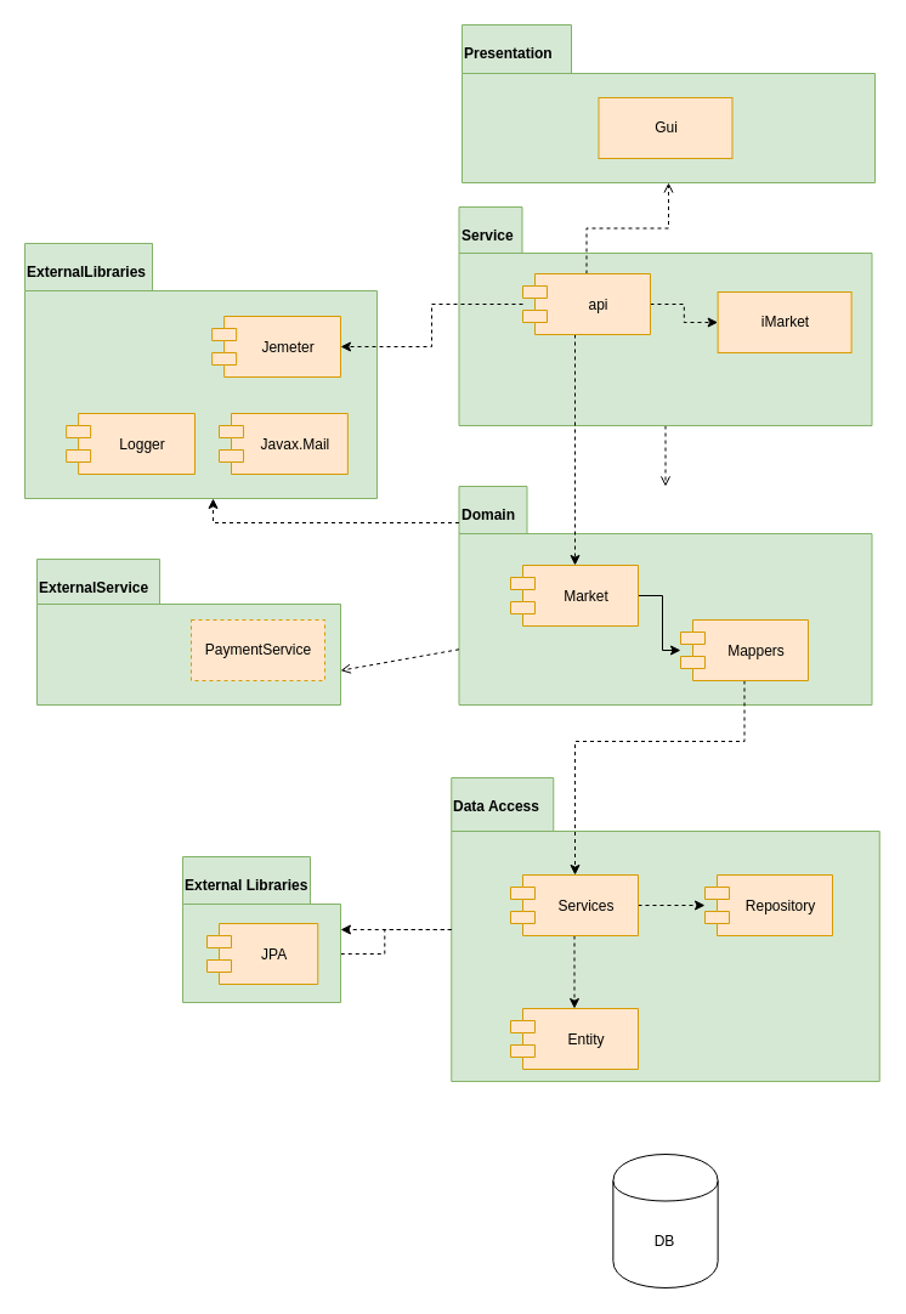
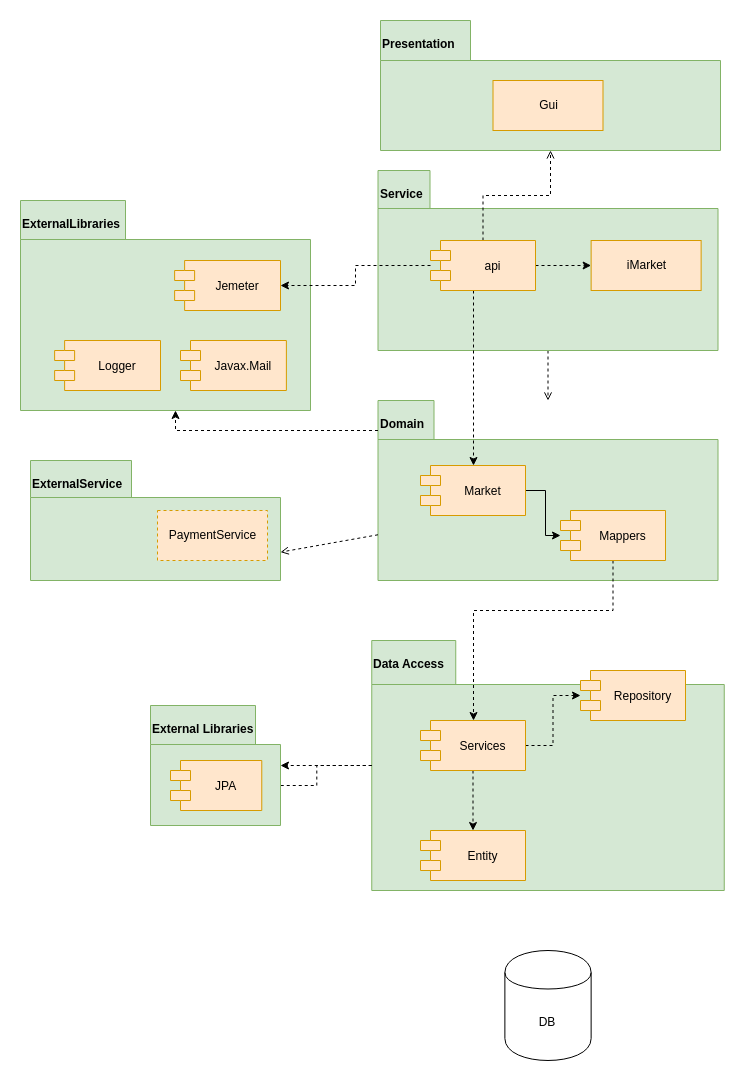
  <mxCell id="0" />
  <mxCell id="1" parent="0" />
  <mxCell id="2" value="ExternalLibraries" style="shape=folder;fontStyle=1;spacingTop=10;tabWidth=105;tabHeight=39;tabPosition=left;html=1;align=left;verticalAlign=top;fillColor=#d5e8d4;strokeColor=#82b366;" parent="1" vertex="1"><mxGeometry x="20" y="200" width="290" height="210" as="geometry" /></mxCell>
  <mxCell id="3" value="Domain" style="shape=folder;fontStyle=1;spacingTop=10;tabWidth=56;tabHeight=39;tabPosition=left;html=1;align=left;verticalAlign=top;fillColor=#d5e8d4;strokeColor=#82b366;shadow=0;" parent="1" vertex="1"><mxGeometry x="377.5" y="400" width="340" height="180" as="geometry" /></mxCell>
  <mxCell id="4" value="Data Access" style="shape=folder;fontStyle=1;spacingTop=10;tabWidth=84;tabHeight=44;tabPosition=left;html=1;align=left;verticalAlign=top;fillColor=#d5e8d4;strokeColor=#82b366;shadow=0;" parent="1" vertex="1"><mxGeometry x="371.25" y="640" width="352.5" height="250" as="geometry" /></mxCell>
  <mxCell id="5" style="edgeStyle=orthogonalEdgeStyle;rounded=0;orthogonalLoop=1;jettySize=auto;html=1;dashed=1;" parent="1" source="30" target="24" edge="1"><mxGeometry relative="1" as="geometry"><Array as="points"><mxPoint x="613" y="610" /><mxPoint x="473" y="610" /></Array></mxGeometry></mxCell>
  <mxCell id="6" style="edgeStyle=orthogonalEdgeStyle;rounded=0;orthogonalLoop=1;jettySize=auto;html=1;endArrow=open;endFill=0;dashed=1;" parent="1" source="7" target="3" edge="1"><mxGeometry relative="1" as="geometry"><Array as="points" /></mxGeometry></mxCell>
  <mxCell id="7" value="Service" style="shape=folder;fontStyle=1;spacingTop=10;tabWidth=52;tabHeight=38;tabPosition=left;html=1;align=left;verticalAlign=top;fillColor=#d5e8d4;strokeColor=#82b366;" parent="1" vertex="1"><mxGeometry x="377.5" y="170" width="340" height="180" as="geometry" /></mxCell>
  <mxCell id="8" style="rounded=0;orthogonalLoop=1;jettySize=auto;html=1;entryX=1;entryY=0.647;entryDx=0;entryDy=0;entryPerimeter=0;dashed=1;endArrow=open;endFill=0;" parent="1" edge="1"><mxGeometry relative="1" as="geometry"><mxPoint x="377.5" y="534.276" as="sourcePoint" /><mxPoint x="280" y="551.64" as="targetPoint" /></mxGeometry></mxCell>
  <mxCell id="9" style="edgeStyle=orthogonalEdgeStyle;rounded=0;orthogonalLoop=1;jettySize=auto;html=1;dashed=0;" parent="1" source="10" target="30" edge="1"><mxGeometry relative="1" as="geometry" /></mxCell>
  <mxCell id="10" value="Market" style="shape=module;align=left;spacingLeft=20;align=center;verticalAlign=middle;fillColor=#ffe6cc;strokeColor=#d79b00;" parent="1" vertex="1"><mxGeometry x="420" y="465" width="105" height="50" as="geometry" /></mxCell>
  <mxCell id="11" value="" style="group" parent="1" vertex="1" connectable="0"><mxGeometry x="30" y="460" width="250" height="120" as="geometry" /></mxCell>
  <mxCell id="12" value="ExternalService" style="shape=folder;fontStyle=1;spacingTop=10;tabWidth=101;tabHeight=37;tabPosition=left;html=1;align=left;verticalAlign=top;fillColor=#d5e8d4;strokeColor=#82b366;" parent="11" vertex="1"><mxGeometry width="250" height="120" as="geometry" /></mxCell>
  <mxCell id="13" value="PaymentService" style="html=1;fillColor=#ffe6cc;strokeColor=#d79b00;dashed=1;" parent="11" vertex="1"><mxGeometry x="127" y="50" width="110" height="50" as="geometry" /></mxCell>
  <mxCell id="14" value="iMarket" style="html=1;fillColor=#ffe6cc;strokeColor=#d79b00;" parent="1" vertex="1"><mxGeometry x="590.63" y="240" width="110" height="50" as="geometry" /></mxCell>
  <mxCell id="15" style="edgeStyle=orthogonalEdgeStyle;rounded=0;orthogonalLoop=1;jettySize=auto;html=1;dashed=1;" parent="1" source="3" target="2" edge="1"><mxGeometry relative="1" as="geometry"><mxPoint x="270" y="275" as="targetPoint" /><mxPoint x="387.5" y="275" as="sourcePoint" /><Array as="points"><mxPoint x="175" y="430" /></Array></mxGeometry></mxCell>
  <mxCell id="16" value="Presentation" style="shape=folder;fontStyle=1;spacingTop=10;tabWidth=90;tabHeight=40;tabPosition=left;html=1;align=left;verticalAlign=top;fillColor=#d5e8d4;strokeColor=#82b366;" parent="1" vertex="1"><mxGeometry x="380" y="20" width="340" height="130" as="geometry" /></mxCell>
  <mxCell id="17" value="Gui" style="html=1;fillColor=#ffe6cc;strokeColor=#d79b00;" parent="1" vertex="1"><mxGeometry x="492.5" y="80" width="110" height="50" as="geometry" /></mxCell>
  <mxCell id="18" style="edgeStyle=orthogonalEdgeStyle;rounded=0;orthogonalLoop=1;jettySize=auto;html=1;endArrow=open;endFill=0;dashed=1;" parent="1" source="34" target="16" edge="1"><mxGeometry relative="1" as="geometry"><mxPoint x="557.533" y="360" as="sourcePoint" /><mxPoint x="556.48" y="443.48" as="targetPoint" /></mxGeometry></mxCell>
  <mxCell id="19" style="edgeStyle=orthogonalEdgeStyle;rounded=0;orthogonalLoop=1;jettySize=auto;html=1;dashed=1;" parent="1" source="4" target="28" edge="1"><mxGeometry relative="1" as="geometry" /></mxCell>
  <mxCell id="20" style="edgeStyle=orthogonalEdgeStyle;rounded=0;orthogonalLoop=1;jettySize=auto;html=1;dashed=1;" parent="1" source="4" target="27" edge="1"><mxGeometry relative="1" as="geometry" /></mxCell>
  <mxCell id="21" value="Entity" style="shape=module;align=left;spacingLeft=20;align=center;verticalAlign=middle;fillColor=#ffe6cc;strokeColor=#d79b00;" parent="1" vertex="1"><mxGeometry x="420" y="830" width="105" height="50" as="geometry" /></mxCell>
  <mxCell id="22" style="edgeStyle=orthogonalEdgeStyle;rounded=0;orthogonalLoop=1;jettySize=auto;html=1;dashed=1;" parent="1" source="24" target="25" edge="1"><mxGeometry relative="1" as="geometry" /></mxCell>
  <mxCell id="23" style="edgeStyle=orthogonalEdgeStyle;rounded=0;orthogonalLoop=1;jettySize=auto;html=1;dashed=1;" parent="1" source="24" target="21" edge="1"><mxGeometry relative="1" as="geometry" /></mxCell>
  <mxCell id="24" value="Services" style="shape=module;align=left;spacingLeft=20;align=center;verticalAlign=middle;fillColor=#ffe6cc;strokeColor=#d79b00;" parent="1" vertex="1"><mxGeometry x="420" y="720" width="105" height="50" as="geometry" /></mxCell>
- <mxCell id="25" value="Repository" style="shape=module;align=left;spacingLeft=20;align=center;verticalAlign=middle;fillColor=#ffe6cc;strokeColor=#d79b00;" parent="1" vertex="1"><mxGeometry x="580" y="720" width="105" height="50" as="geometry" /></mxCell>
+ <mxCell id="25" value="Repository" style="shape=module;align=left;spacingLeft=20;align=center;verticalAlign=middle;fillColor=#ffe6cc;strokeColor=#d79b00;" parent="1" vertex="1"><mxGeometry x="580" y="670" width="105" height="50" as="geometry" /></mxCell>
  <mxCell id="26" value="" style="group" parent="1" vertex="1" connectable="0"><mxGeometry x="30" y="705" width="250" height="120" as="geometry" /></mxCell>
  <mxCell id="27" value="External Libraries" style="shape=folder;fontStyle=1;spacingTop=10;tabWidth=105;tabHeight=39;tabPosition=left;html=1;align=left;verticalAlign=top;fillColor=#d5e8d4;strokeColor=#82b366;" parent="26" vertex="1"><mxGeometry x="120" width="130" height="120" as="geometry" /></mxCell>
  <mxCell id="28" value="JPA" style="shape=module;align=left;spacingLeft=20;align=center;verticalAlign=middle;fillColor=#ffe6cc;strokeColor=#d79b00;" parent="26" vertex="1"><mxGeometry x="140.004" y="55" width="91.276" height="50" as="geometry" /></mxCell>
  <mxCell id="29" value="DB" style="shape=cylinder;whiteSpace=wrap;html=1;boundedLbl=1;backgroundOutline=1;" parent="1" vertex="1"><mxGeometry x="504.38" y="950" width="86.25" height="110" as="geometry" /></mxCell>
  <mxCell id="30" value="Mappers" style="shape=module;align=left;spacingLeft=20;align=center;verticalAlign=middle;fillColor=#ffe6cc;strokeColor=#d79b00;" parent="1" vertex="1"><mxGeometry x="560" y="510" width="105" height="50" as="geometry" /></mxCell>
  <mxCell id="31" style="edgeStyle=orthogonalEdgeStyle;rounded=0;orthogonalLoop=1;jettySize=auto;html=1;dashed=1;" parent="1" source="34" target="14" edge="1"><mxGeometry relative="1" as="geometry" /></mxCell>
  <mxCell id="32" style="edgeStyle=orthogonalEdgeStyle;rounded=0;orthogonalLoop=1;jettySize=auto;html=1;dashed=1;" parent="1" source="34" target="10" edge="1"><mxGeometry relative="1" as="geometry"><Array as="points"><mxPoint x="473" y="340" /><mxPoint x="473" y="340" /></Array></mxGeometry></mxCell>
  <mxCell id="33" style="edgeStyle=orthogonalEdgeStyle;rounded=0;orthogonalLoop=1;jettySize=auto;html=1;dashed=1;" edge="1" parent="1" source="34" target="37"><mxGeometry relative="1" as="geometry" /></mxCell>
- <mxCell id="34" value="api" style="shape=module;align=left;spacingLeft=20;align=center;verticalAlign=middle;fillColor=#ffe6cc;strokeColor=#d79b00;" parent="1" vertex="1"><mxGeometry x="430" y="225" width="105" height="50" as="geometry" /></mxCell>
+ <mxCell id="34" value="api" style="shape=module;align=left;spacingLeft=20;align=center;verticalAlign=middle;fillColor=#ffe6cc;strokeColor=#d79b00;" parent="1" vertex="1"><mxGeometry x="430" y="240" width="105" height="50" as="geometry" /></mxCell>
  <mxCell id="35" value="Logger" style="shape=module;align=left;spacingLeft=20;align=center;verticalAlign=middle;fillColor=#ffe6cc;strokeColor=#d79b00;" parent="1" vertex="1"><mxGeometry x="54.12" y="340" width="105.88" height="50" as="geometry" /></mxCell>
  <mxCell id="36" value="Javax.Mail" style="shape=module;align=left;spacingLeft=20;align=center;verticalAlign=middle;fillColor=#ffe6cc;strokeColor=#d79b00;" parent="1" vertex="1"><mxGeometry x="180" y="340" width="105.88" height="50" as="geometry" /></mxCell>
  <mxCell id="37" value="Jemeter" style="shape=module;align=left;spacingLeft=20;align=center;verticalAlign=middle;fillColor=#ffe6cc;strokeColor=#d79b00;" vertex="1" parent="1"><mxGeometry x="174.12" y="260" width="105.88" height="50" as="geometry" /></mxCell>
